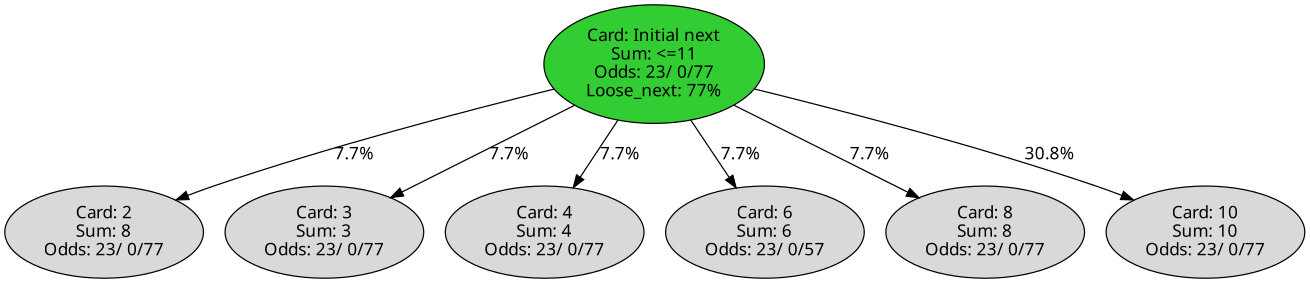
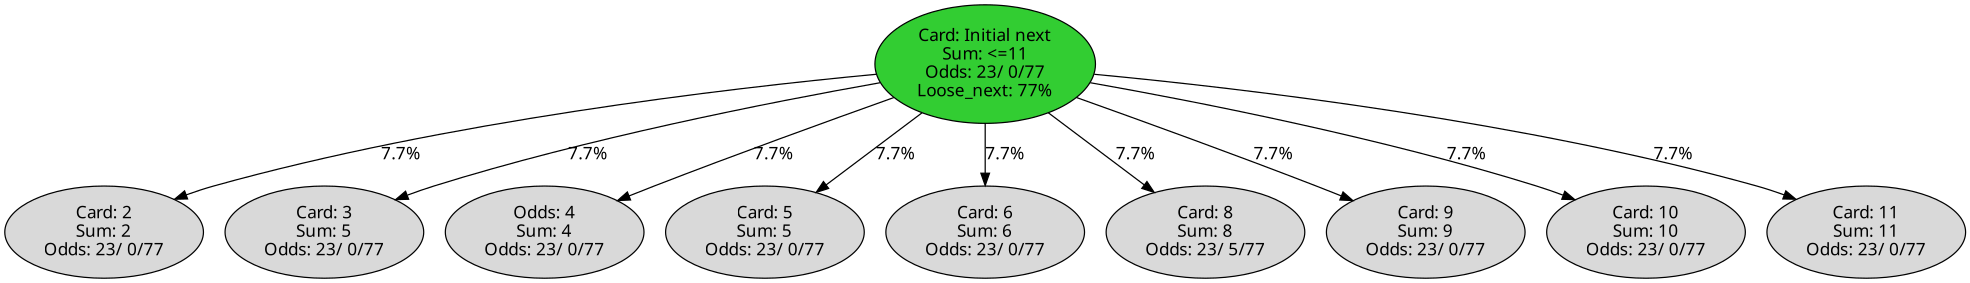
  digraph {
    fontname="Noto Sans"
    mindist=0.2
    node [fillcolor=gray85 fontname="Noto Sans" style=filled]
    edge [fontname="Noto Sans"]
    n1 [fillcolor=limegreen label="Card: Initial next\nSum: <=11\nOdds: 23/ 0/77\nLoose_next: 77%"]
-   n2 [label="Card: 2\nSum: 8\nOdds: 23/ 0/77"]
-   n3 [label="Card: 3\nSum: 3\nOdds: 23/ 0/77"]
-   n4 [label="Card: 4\nSum: 4\nOdds: 23/ 0/77"]
-   n6 [label="Card: 6\nSum: 6\nOdds: 23/ 0/57"]
-   n7 [label="Card: 8\nSum: 8\nOdds: 23/ 0/77"]
+   n2 [label="Card: 2\nSum: 2\nOdds: 23/ 0/77"]
+   n3 [label="Card: 3\nSum: 5\nOdds: 23/ 0/77"]
+   n4 [label="Odds: 4\nSum: 4\nOdds: 23/ 0/77"]
+   n5 [label="Card: 5\nSum: 5\nOdds: 23/ 0/77"]
+   n6 [label="Card: 6\nSum: 6\nOdds: 23/ 0/77"]
+   n7 [label="Card: 8\nSum: 8\nOdds: 23/ 5/77"]
+   n8 [label="Card: 9\nSum: 9\nOdds: 23/ 0/77"]
    n9 [label="Card: 10\nSum: 10\nOdds: 23/ 0/77"]
+   n10 [label="Card: 11\nSum: 11\nOdds: 23/ 0/77"]
    n1 -> n2 [label="7.7%"]
    n1 -> n3 [label="7.7%"]
    n1 -> n4 [label="7.7%"]
+   n1 -> n5 [label="7.7%"]
    n1 -> n6 [label="7.7%"]
    n1 -> n7 [label="7.7%"]
-   n1 -> n9 [label="30.8%"]
+   n1 -> n8 [label="7.7%"]
+   n1 -> n9 [label="7.7%"]
+   n1 -> n10 [label="7.7%"]
  }
